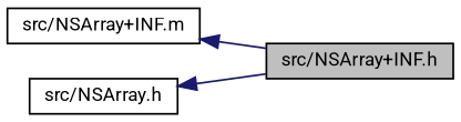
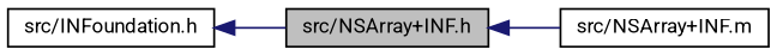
  digraph {
    fontname=Roboto
    rankdir=LR
    node [color=black fillcolor=white fontname=Roboto fontsize=10 shape=record style=filled]
    edge [color=midnightblue dir=back fontname=Roboto fontsize=10 labelfontname="FreeSans.ttf" labelfontsize=10 style=solid]
    n1 [fillcolor=grey75 fontcolor=black height=0.2 label="src/NSArray+INF.h" width=0.4]
    n2 [height=0.2 label="src/NSArray+INF.m" width=0.4]
-   n3 [height=0.2 label="src/NSArray.h" width=0.4]
-   n2 -> n1
+   n3 [height=0.2 label="src/INFoundation.h" width=0.4]
+   n1 -> n2
    n3 -> n1
  }
